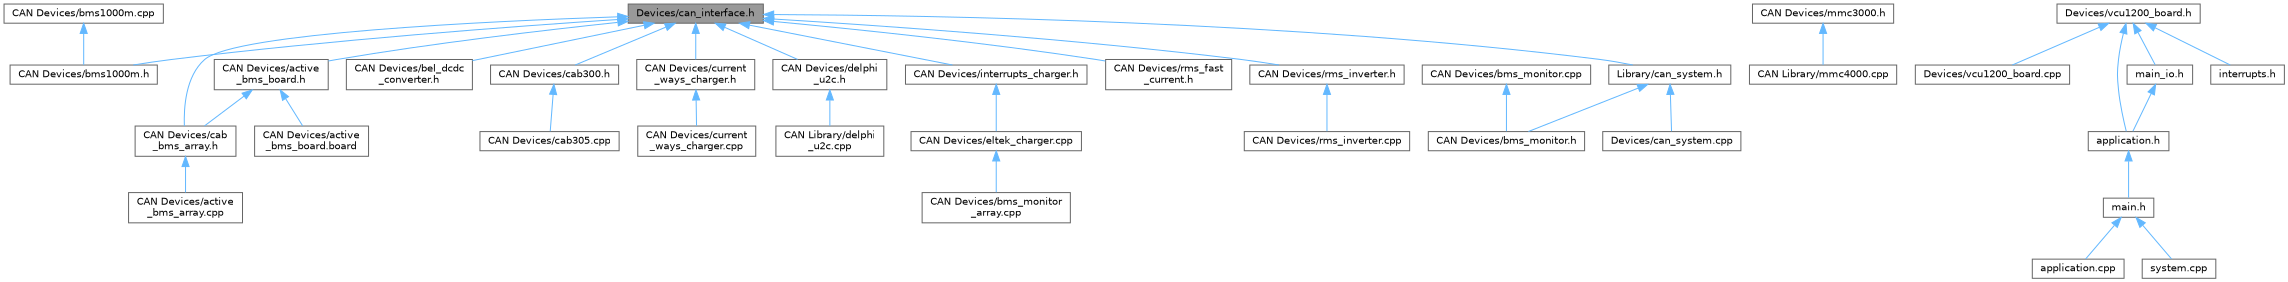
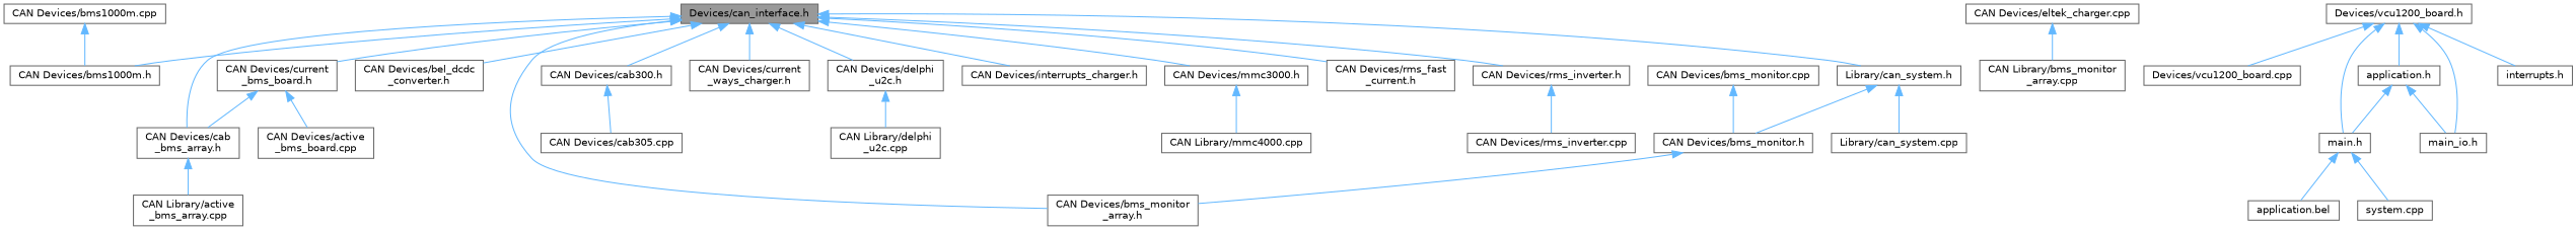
  digraph {
    node [color=grey40 fillcolor=white fontname=Helvetica fontsize=10 shape=box style=filled]
    edge [color=steelblue1 dir=back fontname=Helvetica fontsize=10 labelfontname=Helvetica labelfontsize=10 style=solid]
    n1 [color=gray40 fillcolor=grey60 fontcolor=black height=0.2 label="Devices/can_interface.h" width=0.4]
    n2 [height=0.2 label="CAN Devices/cab\l_bms_array.h" width=0.4]
-   n3 [height=0.2 label="CAN Devices/active\l_bms_board.h" width=0.4]
+   n3 [height=0.2 label="CAN Devices/current\l_bms_board.h" width=0.4]
    n4 [height=0.2 label="CAN Devices/bel_dcdc\l_converter.h" width=0.4]
    n5 [height=0.2 label="CAN Devices/bms1000m.h" width=0.4]
+   n6 [height=0.2 label="CAN Devices/bms_monitor\l_array.h" width=0.4]
    n7 [height=0.2 label="CAN Devices/cab300.h" width=0.4]
    n8 [height=0.2 label="CAN Devices/current\l_ways_charger.h" width=0.4]
    n9 [height=0.2 label="CAN Devices/delphi\l_u2c.h" width=0.4]
    n10 [height=0.2 label="CAN Devices/interrupts_charger.h" width=0.4]
    n11 [height=0.2 label="CAN Devices/mmc3000.h" width=0.4]
    n12 [height=0.2 label="CAN Devices/rms_fast\l_current.h" width=0.4]
    n13 [height=0.2 label="CAN Devices/rms_inverter.h" width=0.4]
    n14 [height=0.2 label="Library/can_system.h" width=0.4]
-   n15 [height=0.2 label="CAN Devices/active\l_bms_array.cpp" width=0.4]
-   n16 [height=0.2 label="CAN Devices/active\l_bms_board.board" width=0.4]
+   n15 [height=0.2 label="CAN Library/active\l_bms_array.cpp" width=0.4]
+   n16 [height=0.2 label="CAN Devices/active\l_bms_board.cpp" width=0.4]
    n17 [height=0.2 label="CAN Devices/cab305.cpp" width=0.4]
-   n18 [height=0.2 label="CAN Devices/current\l_ways_charger.cpp" width=0.4]
    n19 [height=0.2 label="CAN Library/delphi\l_u2c.cpp" width=0.4]
    n20 [height=0.2 label="CAN Devices/eltek_charger.cpp" width=0.4]
    n21 [height=0.2 label="CAN Library/mmc4000.cpp" width=0.4]
    n22 [height=0.2 label="CAN Devices/rms_inverter.cpp" width=0.4]
    n23 [height=0.2 label="CAN Devices/bms_monitor.h" width=0.4]
-   n24 [height=0.2 label="Devices/can_system.cpp" width=0.4]
+   n24 [height=0.2 label="Library/can_system.cpp" width=0.4]
    n25 [height=0.2 label="CAN Devices/bms1000m.cpp" width=0.4]
-   n26 [height=0.2 label="CAN Devices/bms_monitor\l_array.cpp" width=0.4]
+   n26 [height=0.2 label="CAN Library/bms_monitor\l_array.cpp" width=0.4]
    n27 [height=0.2 label="Devices/vcu1200_board.h" width=0.4]
    n28 [height=0.2 label="Devices/vcu1200_board.cpp" width=0.4]
    n29 [height=0.2 label="application.h" width=0.4]
    n30 [height=0.2 label="main.h" width=0.4]
    n31 [height=0.2 label="main_io.h" width=0.4]
    n32 [height=0.2 label="interrupts.h" width=0.4]
    n33 [height=0.2 label="CAN Devices/bms_monitor.cpp" width=0.4]
-   n34 [height=0.2 label="application.cpp" width=0.4]
+   n34 [height=0.2 label="application.bel" width=0.4]
    n35 [height=0.2 label="system.cpp" width=0.4]
    n1 -> n2
    n1 -> n3
    n1 -> n4
    n1 -> n5
+   n1 -> n6
    n1 -> n7
    n1 -> n8
    n1 -> n9
    n1 -> n10
+   n1 -> n11
    n1 -> n12
    n1 -> n13
    n1 -> n14
    n2 -> n15
    n3 -> n2
    n3 -> n16
    n7 -> n17
-   n8 -> n18
    n9 -> n19
-   n10 -> n20
    n11 -> n21
    n13 -> n22
    n14 -> n23
    n14 -> n24
    n20 -> n26
+   n23 -> n6
    n25 -> n5
    n27 -> n28
    n27 -> n29
+   n27 -> n30
    n27 -> n31
    n27 -> n32
    n29 -> n30
    n30 -> n34
    n30 -> n35
-   n31 -> n29
+   n29 -> n31
    n33 -> n23
  }
